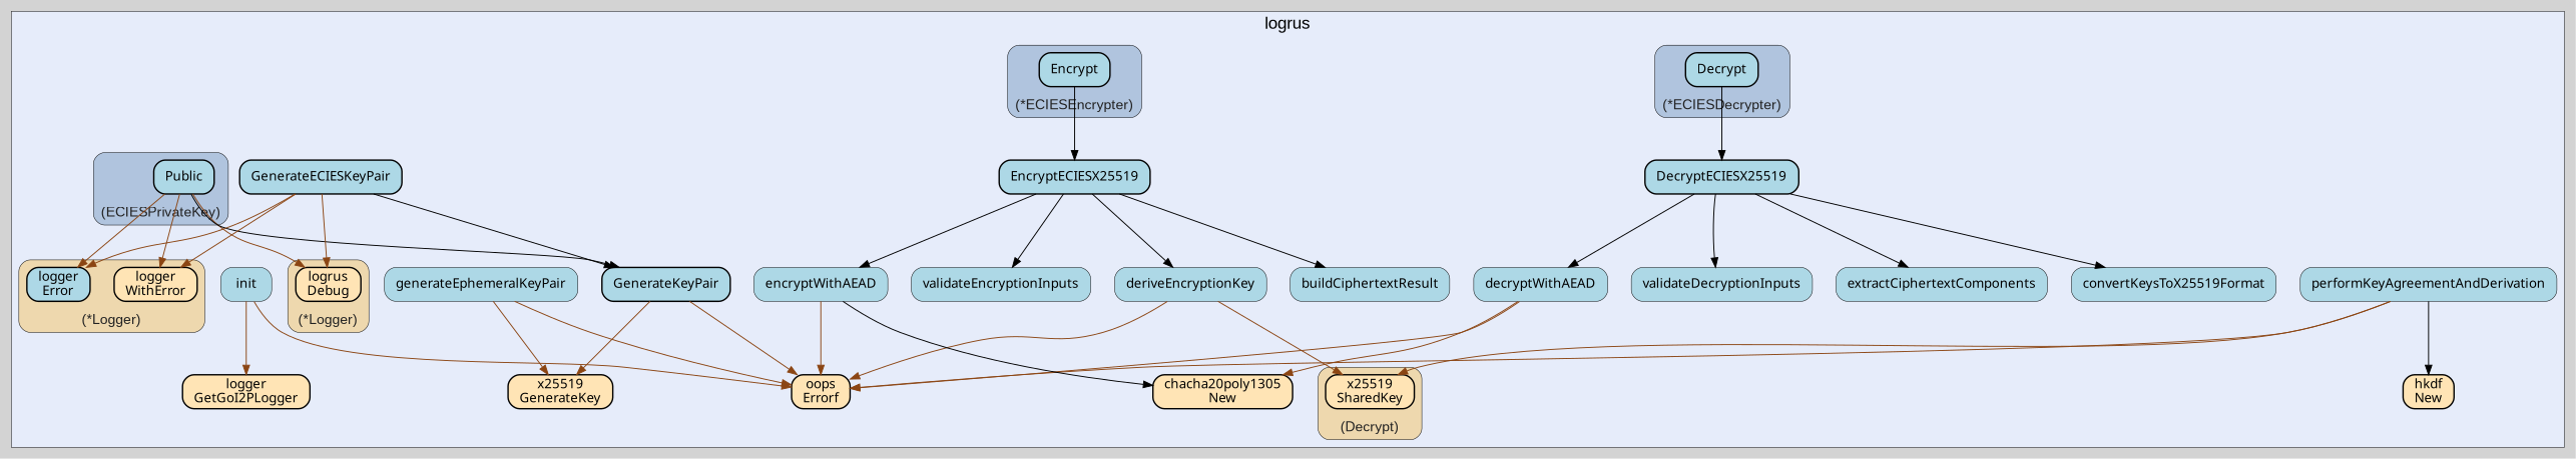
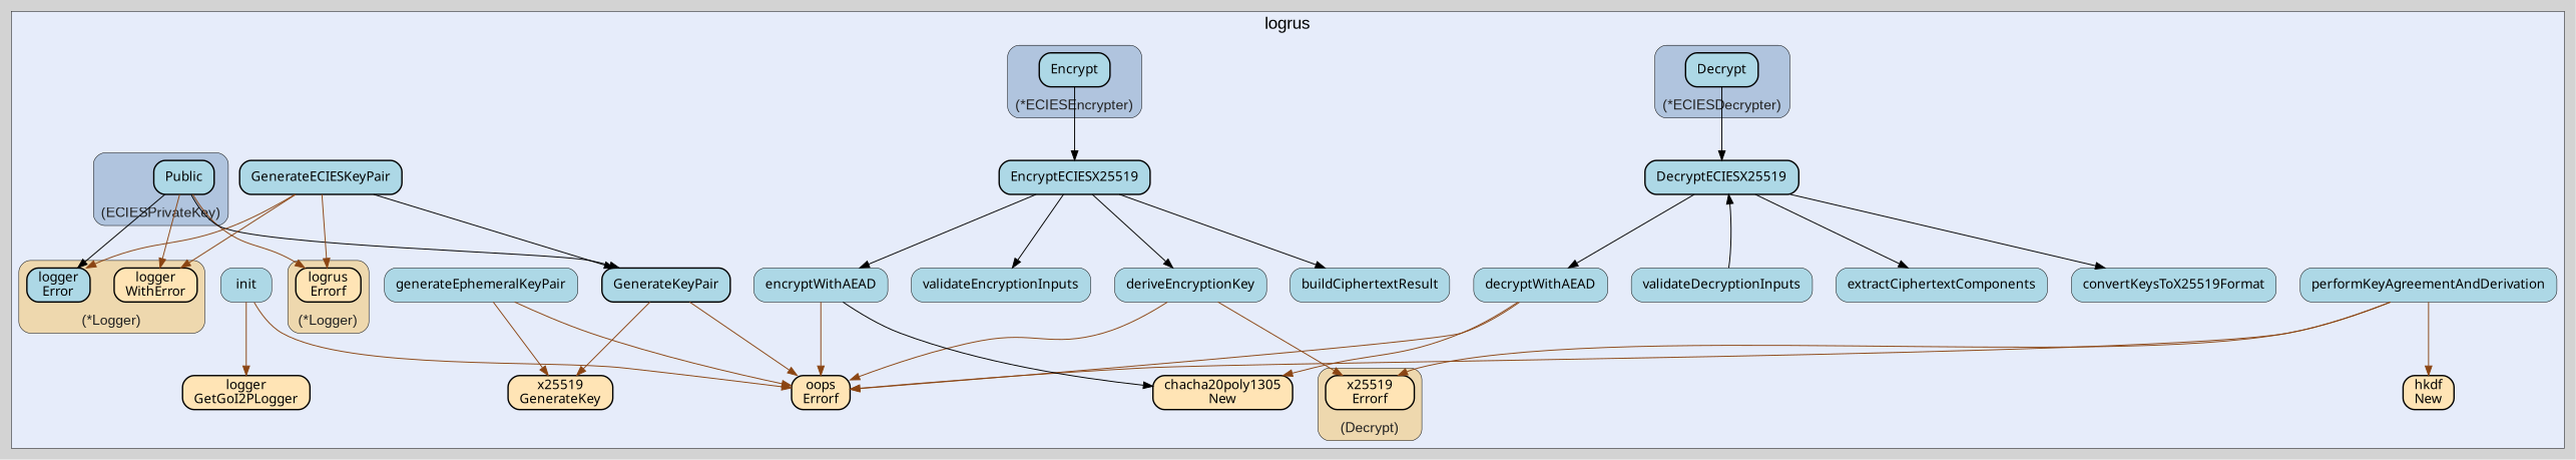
  digraph {
    bgcolor=lightgray
    fontname=Arial
    fontsize=14
    labeljust=l
    nodesep=0.35
    penwidth=0.5
    rankdir=TB
    style=solid
    node [fillcolor=lightblue fontname=Verdana margin="0.16,0.0" penwidth=1.5 shape=box style="filled,rounded"]
    edge [minlen=2 color=saddlebrown]
    n1 [label=Decrypt]
    n2 [fillcolor=moccasin label="logger\nWithError"]
    n3 [label="logger\nError"]
    n4 [label=Encrypt]
-   n5 [fillcolor=moccasin label="logrus\nDebug"]
+   n5 [fillcolor=moccasin label="logrus\nErrorf"]
    n6 [label=Public]
-   n7 [fillcolor=moccasin label="x25519\nSharedKey"]
+   n7 [fillcolor=moccasin label="x25519\nErrorf"]
    n8 [label=DecryptECIESX25519]
    n9 [label=validateDecryptionInputs penwidth=0.5]
    n10 [label=extractCiphertextComponents penwidth=0.5]
    n11 [label=convertKeysToX25519Format penwidth=0.5]
    n12 [label=performKeyAgreementAndDerivation penwidth=0.5]
    n13 [fillcolor=moccasin label="oops\nErrorf"]
    n14 [fillcolor=moccasin label="hkdf\nNew"]
    n15 [label=decryptWithAEAD penwidth=0.5]
    n16 [fillcolor=moccasin label="chacha20poly1305\nNew"]
    n17 [label=EncryptECIESX25519]
    n18 [label=validateEncryptionInputs penwidth=0.5]
    n19 [label=generateEphemeralKeyPair penwidth=0.5]
    n20 [fillcolor=moccasin label="x25519\nGenerateKey"]
    n21 [label=deriveEncryptionKey penwidth=0.5]
    n22 [label=encryptWithAEAD penwidth=0.5]
    n23 [label=buildCiphertextResult penwidth=0.5]
    n24 [label=init penwidth=0.5]
    n25 [fillcolor=moccasin label="logger\nGetGoI2PLogger"]
    n26 [label=GenerateECIESKeyPair]
    n27 [label=GenerateKeyPair]
    subgraph cluster_1 {
      bgcolor="#e6ecfa"
      fontsize=18
      label=logrus
      labeljust=c
      labelloc=t
      n8
      n9
      n10
      n11
      n12
      n13
      n14
      n15
      n16
      n17
      n18
      n19
      n20
      n21
      n22
      n23
      n24
      n25
      n26
      n27
      subgraph cluster_2 {
        bgcolor="#e6ecfa"
        fillcolor=lightsteelblue
        fontcolor="#222222"
        fontsize=15
        label="(*ECIESDecrypter)"
        labeljust=c
        labelloc=b
        style="rounded,filled"
        n1
      }
      subgraph cluster_3 {
        bgcolor="#e6ecfa"
        fillcolor=wheat2
        fontcolor="#222222"
        fontsize=15
        label="(*Logger)"
        labeljust=c
        labelloc=b
        style="rounded,filled"
        n2
        n3
      }
      subgraph cluster_4 {
        bgcolor="#e6ecfa"
        fillcolor=lightsteelblue
        fontcolor="#222222"
        fontsize=15
        label="(*ECIESEncrypter)"
        labeljust=c
        labelloc=b
        style="rounded,filled"
        n4
      }
      subgraph cluster_5 {
        bgcolor="#e6ecfa"
        fillcolor=wheat2
        fontcolor="#222222"
        fontsize=15
        label="(*Logger)"
        labeljust=c
        labelloc=b
        style="rounded,filled"
        n5
      }
      subgraph cluster_6 {
        bgcolor="#e6ecfa"
        fillcolor=lightsteelblue
        fontcolor="#222222"
        fontsize=15
        label="(ECIESPrivateKey)"
        labeljust=c
        labelloc=b
        style="rounded,filled"
        n6
      }
      subgraph cluster_7 {
        bgcolor="#e6ecfa"
        fillcolor=wheat2
        fontcolor="#222222"
        fontsize=15
        label="(Decrypt)"
        labeljust=c
        labelloc=b
        style="rounded,filled"
        n7
      }
    }
    n1 -> n8 [color=""]
    n4 -> n17 [color=""]
    n6 -> n2
-   n6 -> n3
+   n6 -> n3 [color=black]
    n6 -> n5
    n6 -> n27 [color=""]
-   n8 -> n9 [color=""]
+   n9 -> n8 [color=""]
    n8 -> n10 [color=""]
    n8 -> n11 [color=""]
    n8 -> n15 [color=""]
    n12 -> n7
    n12 -> n13
-   n12 -> n14 [color=black]
+   n12 -> n14
    n15 -> n13
    n15 -> n16
    n17 -> n18 [color=""]
    n17 -> n21 [color=""]
    n17 -> n22 [color=""]
    n17 -> n23 [color=""]
    n19 -> n13
    n19 -> n20
    n21 -> n7
    n21 -> n13
    n22 -> n13
    n22 -> n16 [color=black]
    n24 -> n13
    n24 -> n25
    n26 -> n2
    n26 -> n3
    n26 -> n5
    n26 -> n27 [color=""]
    n27 -> n13
    n27 -> n20
  }
